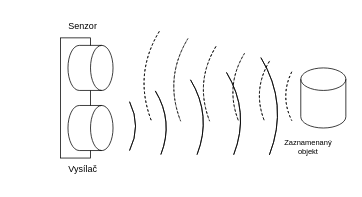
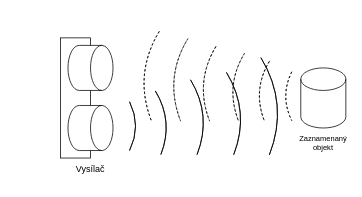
  <mxCell id="0" />
  <mxCell id="1" parent="0" />
  <mxCell id="2" value="" style="rounded=0;whiteSpace=wrap;html=1;rotation=90;" vertex="1" parent="1"><mxGeometry x="20" y="109.78" width="160" height="40" as="geometry" /></mxCell>
  <mxCell id="3" value="" style="shape=cylinder3;whiteSpace=wrap;html=1;boundedLbl=1;backgroundOutline=1;size=15;rotation=90;" vertex="1" parent="1"><mxGeometry x="90" y="59.78" width="60" height="60" as="geometry" /></mxCell>
  <mxCell id="4" value="" style="shape=cylinder3;whiteSpace=wrap;html=1;boundedLbl=1;backgroundOutline=1;size=15;rotation=90;" vertex="1" parent="1"><mxGeometry x="90" y="139.78" width="60" height="60" as="geometry" /></mxCell>
  <mxCell id="5" value="" style="shape=cylinder3;whiteSpace=wrap;html=1;boundedLbl=1;backgroundOutline=1;size=15;" vertex="1" parent="1"><mxGeometry x="400" y="89.78" width="60" height="80" as="geometry" /></mxCell>
  <mxCell id="6" value="" style="shape=dataStorage;whiteSpace=wrap;html=1;fixedSize=1;rotation=-180;" vertex="1" parent="1"><mxGeometry x="172" y="134.78" width="8" height="65" as="geometry" /></mxCell>
  <mxCell id="7" value="" style="shape=dataStorage;whiteSpace=wrap;html=1;fixedSize=1;rotation=175;" vertex="1" parent="1"><mxGeometry x="210" y="119.78" width="10.46" height="85" as="geometry" /></mxCell>
  <mxCell id="8" value="" style="shape=dataStorage;whiteSpace=wrap;html=1;fixedSize=1;rotation=175;" vertex="1" parent="1"><mxGeometry x="257.5" y="104.89" width="12.31" height="100" as="geometry" /></mxCell>
  <mxCell id="9" value="" style="shape=dataStorage;whiteSpace=wrap;html=1;fixedSize=1;rotation=175;" vertex="1" parent="1"><mxGeometry x="305.84" y="94.96" width="13.54" height="110" as="geometry" /></mxCell>
  <mxCell id="10" value="" style="shape=dataStorage;whiteSpace=wrap;html=1;fixedSize=1;rotation=175;" vertex="1" parent="1"><mxGeometry x="352.51" y="75.11" width="16" height="130" as="geometry" /></mxCell>
  <mxCell id="11" value="" style="shape=dataStorage;whiteSpace=wrap;html=1;fixedSize=1;rotation=0;dashed=1;" vertex="1" parent="1"><mxGeometry x="380" y="94.96" width="8" height="65" as="geometry" /></mxCell>
  <mxCell id="12" value="" style="shape=dataStorage;whiteSpace=wrap;html=1;fixedSize=1;rotation=5;dashed=1;" vertex="1" parent="1"><mxGeometry x="345.17" y="79.89" width="9.87" height="80.18" as="geometry" /></mxCell>
  <mxCell id="13" value="" style="shape=dataStorage;whiteSpace=wrap;html=1;fixedSize=1;rotation=5;dashed=1;" vertex="1" parent="1"><mxGeometry x="309.95" y="69.85" width="11.11" height="90.29" as="geometry" /></mxCell>
  <mxCell id="14" value="" style="shape=dataStorage;whiteSpace=wrap;html=1;fixedSize=1;rotation=5;dashed=1;" vertex="1" parent="1"><mxGeometry x="270.68" y="59.93" width="12.35" height="100.36" as="geometry" /></mxCell>
  <mxCell id="15" value="" style="shape=dataStorage;whiteSpace=wrap;html=1;fixedSize=1;rotation=5;dashed=1;" vertex="1" parent="1"><mxGeometry x="231.31" y="50" width="13.58" height="110.29" as="geometry" /></mxCell>
  <mxCell id="16" value="" style="shape=dataStorage;whiteSpace=wrap;html=1;fixedSize=1;rotation=5;dashed=1;" vertex="1" parent="1"><mxGeometry x="191.73" y="40.07" width="14.79" height="120.18" as="geometry" /></mxCell>
- <mxCell id="17" value="Vysílač" style="text;html=1;strokeColor=none;fillColor=none;align=center;verticalAlign=middle;whiteSpace=wrap;rounded=0;" vertex="1" parent="1"><mxGeometry x="80" y="209.78" width="60" height="30" as="geometry" /></mxCell>
- <mxCell id="18" value="Senzor" style="text;html=1;strokeColor=none;fillColor=none;align=center;verticalAlign=middle;whiteSpace=wrap;rounded=0;" vertex="1" parent="1"><mxGeometry x="80" y="20" width="60" height="30" as="geometry" /></mxCell>
- <mxCell id="19" value="Zaznamenaný objekt" style="text;html=1;strokeColor=none;fillColor=none;align=center;verticalAlign=middle;whiteSpace=wrap;rounded=0;fontSize=10;" vertex="1" parent="1"><mxGeometry x="380" y="179.78" width="60" height="30" as="geometry" /></mxCell>
+ <mxCell id="17" value="Vysílač" style="text;html=1;strokeColor=none;fillColor=none;align=center;verticalAlign=middle;whiteSpace=wrap;rounded=0;" vertex="1" parent="1"><mxGeometry x="90" y="209.78" width="60" height="30" as="geometry" /></mxCell>
+ <mxCell id="19" value="Zaznamenaný objekt" style="text;html=1;strokeColor=none;fillColor=none;align=center;verticalAlign=middle;whiteSpace=wrap;rounded=0;fontSize=10;" vertex="1" parent="1"><mxGeometry x="400" y="174.78" width="60" height="30" as="geometry" /></mxCell>
